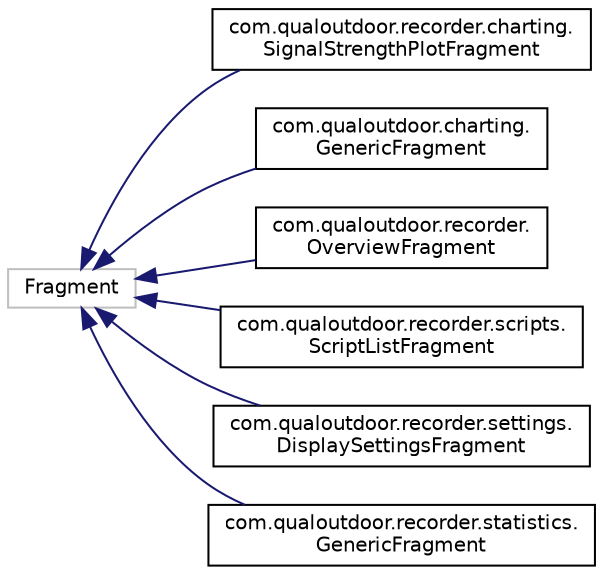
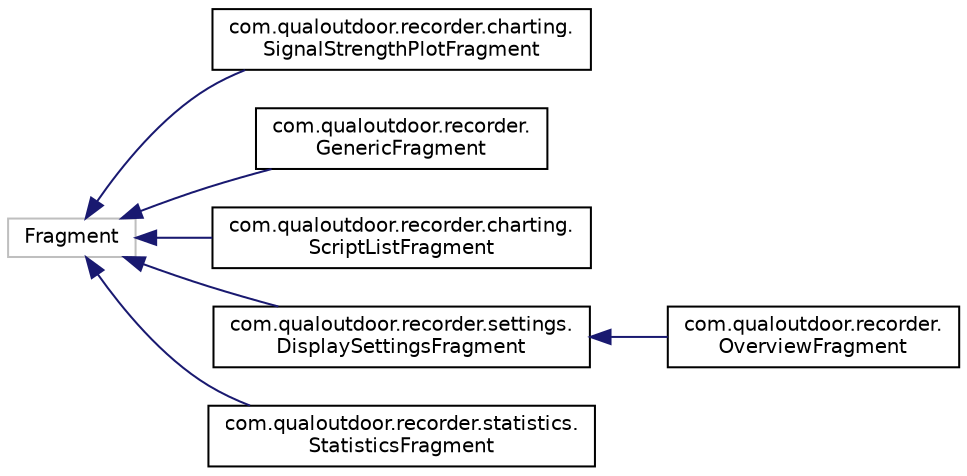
  digraph {
    rankdir=LR
    node [color=black fillcolor=white fontname=Helvetica fontsize=10 shape=record style=filled]
    edge [color=midnightblue dir=back fontname=Helvetica fontsize=10 labelfontname=Helvetica labelfontsize=10 style=solid]
    n1 [color=grey75 height=0.2 label=Fragment width=0.4]
    n2 [height=0.2 label="com.qualoutdoor.recorder.charting.\lSignalStrengthPlotFragment" width=0.4]
-   n3 [height=0.2 label="com.qualoutdoor.charting.\lGenericFragment" width=0.4]
+   n3 [height=0.2 label="com.qualoutdoor.recorder.\lGenericFragment" width=0.4]
    n4 [height=0.2 label="com.qualoutdoor.recorder.\lOverviewFragment" width=0.4]
-   n5 [height=0.2 label="com.qualoutdoor.recorder.scripts.\lScriptListFragment" width=0.4]
+   n5 [height=0.2 label="com.qualoutdoor.recorder.charting.\lScriptListFragment" width=0.4]
    n6 [height=0.2 label="com.qualoutdoor.recorder.settings.\lDisplaySettingsFragment" width=0.4]
-   n7 [height=0.2 label="com.qualoutdoor.recorder.statistics.\lGenericFragment" width=0.4]
+   n7 [height=0.2 label="com.qualoutdoor.recorder.statistics.\lStatisticsFragment" width=0.4]
    n1 -> n2
    n1 -> n3
-   n1 -> n4
+   n6 -> n4
    n1 -> n5
    n1 -> n6
    n1 -> n7
  }
